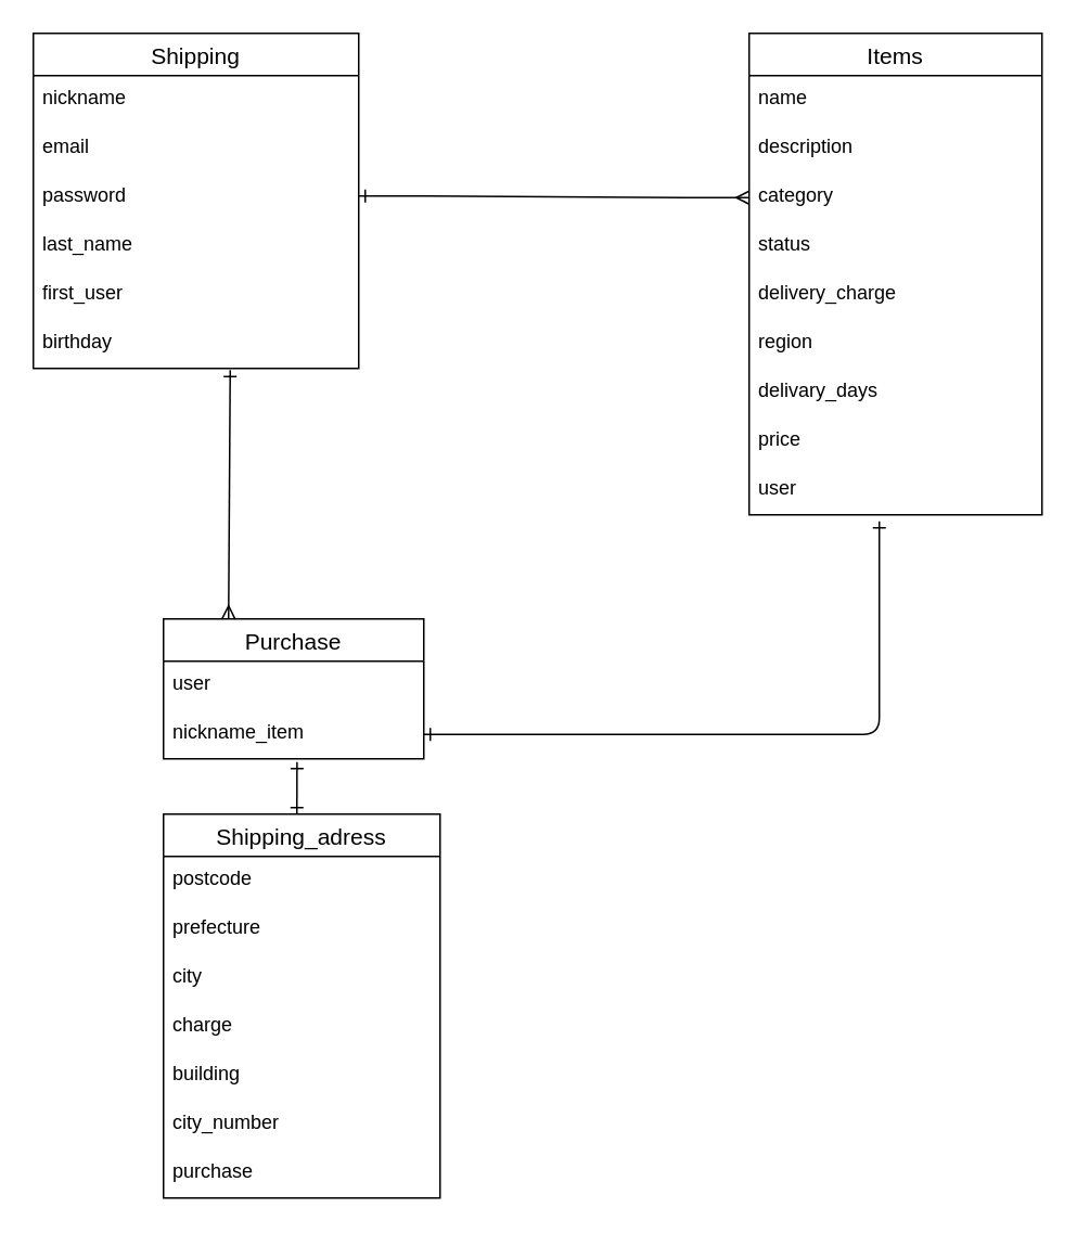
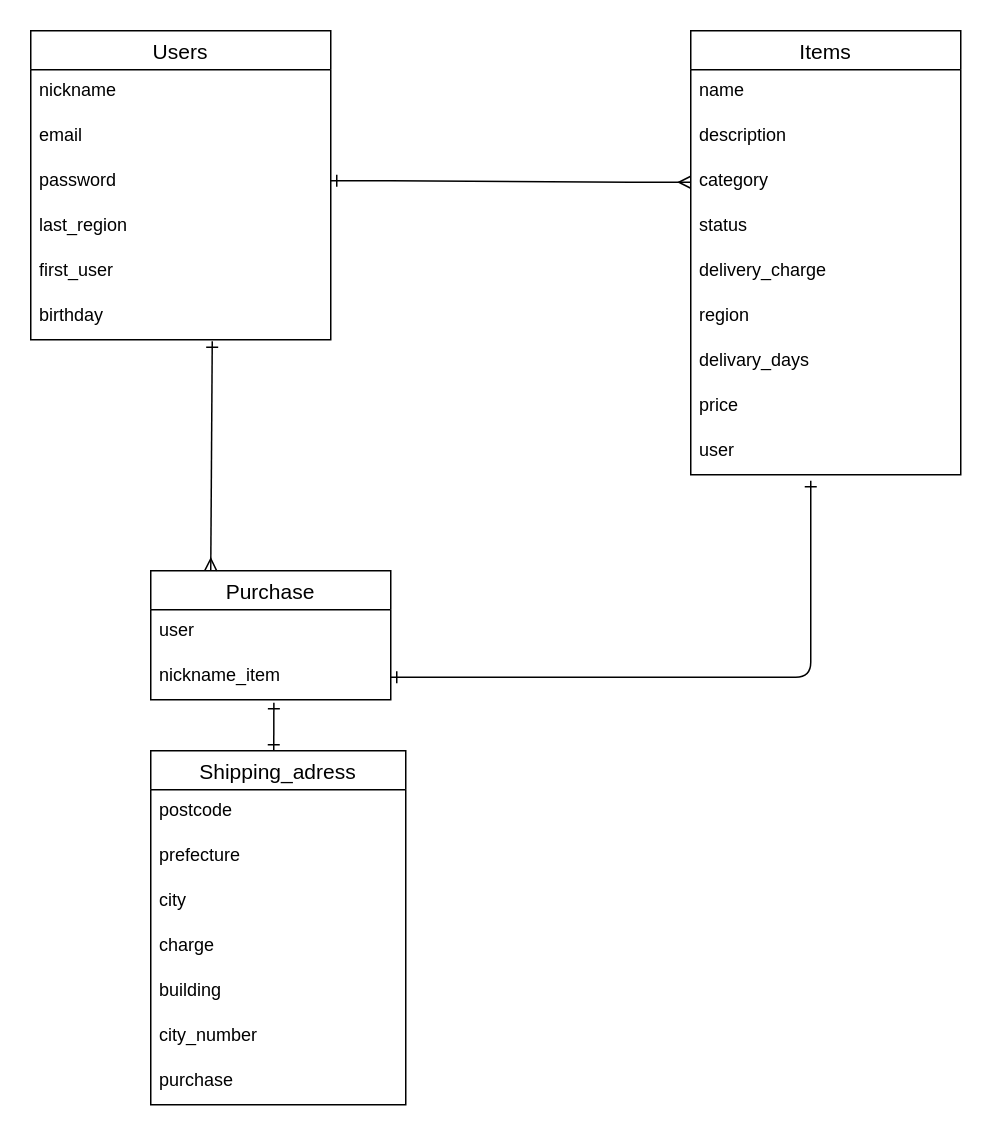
  <mxCell id="0" />
  <mxCell id="1" parent="0" />
- <mxCell id="2" value="Shipping" style="swimlane;fontStyle=0;childLayout=stackLayout;horizontal=1;startSize=26;horizontalStack=0;resizeParent=1;resizeParentMax=0;resizeLast=0;collapsible=1;marginBottom=0;align=center;fontSize=14;" vertex="1" parent="1"><mxGeometry x="20" y="20" width="200" height="206" as="geometry"><mxRectangle x="80" y="80" width="70" height="26" as="alternateBounds" /></mxGeometry></mxCell>
+ <mxCell id="2" value="Users" style="swimlane;fontStyle=0;childLayout=stackLayout;horizontal=1;startSize=26;horizontalStack=0;resizeParent=1;resizeParentMax=0;resizeLast=0;collapsible=1;marginBottom=0;align=center;fontSize=14;" vertex="1" parent="1"><mxGeometry x="20" y="20" width="200" height="206" as="geometry"><mxRectangle x="80" y="80" width="70" height="26" as="alternateBounds" /></mxGeometry></mxCell>
  <mxCell id="3" value="nickname" style="text;strokeColor=none;fillColor=none;spacingLeft=4;spacingRight=4;overflow=hidden;rotatable=0;points=[[0,0.5],[1,0.5]];portConstraint=eastwest;fontSize=12;" vertex="1" parent="2"><mxGeometry y="26" width="200" height="30" as="geometry" /></mxCell>
  <mxCell id="4" value="email" style="text;strokeColor=none;fillColor=none;spacingLeft=4;spacingRight=4;overflow=hidden;rotatable=0;points=[[0,0.5],[1,0.5]];portConstraint=eastwest;fontSize=12;" vertex="1" parent="2"><mxGeometry y="56" width="200" height="30" as="geometry" /></mxCell>
  <mxCell id="5" value="password" style="text;strokeColor=none;fillColor=none;spacingLeft=4;spacingRight=4;overflow=hidden;rotatable=0;points=[[0,0.5],[1,0.5]];portConstraint=eastwest;fontSize=12;" vertex="1" parent="2"><mxGeometry y="86" width="200" height="30" as="geometry" /></mxCell>
- <mxCell id="6" value="last_name" style="text;strokeColor=none;fillColor=none;spacingLeft=4;spacingRight=4;overflow=hidden;rotatable=0;points=[[0,0.5],[1,0.5]];portConstraint=eastwest;fontSize=12;" vertex="1" parent="2"><mxGeometry y="116" width="200" height="30" as="geometry" /></mxCell>
+ <mxCell id="6" value="last_region" style="text;strokeColor=none;fillColor=none;spacingLeft=4;spacingRight=4;overflow=hidden;rotatable=0;points=[[0,0.5],[1,0.5]];portConstraint=eastwest;fontSize=12;" vertex="1" parent="2"><mxGeometry y="116" width="200" height="30" as="geometry" /></mxCell>
  <mxCell id="7" value="first_user" style="text;strokeColor=none;fillColor=none;spacingLeft=4;spacingRight=4;overflow=hidden;rotatable=0;points=[[0,0.5],[1,0.5]];portConstraint=eastwest;fontSize=12;" vertex="1" parent="2"><mxGeometry y="146" width="200" height="30" as="geometry" /></mxCell>
  <mxCell id="8" value="birthday" style="text;strokeColor=none;fillColor=none;spacingLeft=4;spacingRight=4;overflow=hidden;rotatable=0;points=[[0,0.5],[1,0.5]];portConstraint=eastwest;fontSize=12;" vertex="1" parent="2"><mxGeometry y="176" width="200" height="30" as="geometry" /></mxCell>
  <mxCell id="9" value="Items" style="swimlane;fontStyle=0;childLayout=stackLayout;horizontal=1;startSize=26;horizontalStack=0;resizeParent=1;resizeParentMax=0;resizeLast=0;collapsible=1;marginBottom=0;align=center;fontSize=14;" vertex="1" parent="1"><mxGeometry x="460" y="20" width="180" height="296" as="geometry" /></mxCell>
  <mxCell id="10" value="name" style="text;strokeColor=none;fillColor=none;spacingLeft=4;spacingRight=4;overflow=hidden;rotatable=0;points=[[0,0.5],[1,0.5]];portConstraint=eastwest;fontSize=12;" vertex="1" parent="9"><mxGeometry y="26" width="180" height="30" as="geometry" /></mxCell>
  <mxCell id="11" value="description" style="text;strokeColor=none;fillColor=none;spacingLeft=4;spacingRight=4;overflow=hidden;rotatable=0;points=[[0,0.5],[1,0.5]];portConstraint=eastwest;fontSize=12;" vertex="1" parent="9"><mxGeometry y="56" width="180" height="30" as="geometry" /></mxCell>
  <mxCell id="12" value="category" style="text;strokeColor=none;fillColor=none;spacingLeft=4;spacingRight=4;overflow=hidden;rotatable=0;points=[[0,0.5],[1,0.5]];portConstraint=eastwest;fontSize=12;" vertex="1" parent="9"><mxGeometry y="86" width="180" height="30" as="geometry" /></mxCell>
  <mxCell id="13" value="status" style="text;strokeColor=none;fillColor=none;spacingLeft=4;spacingRight=4;overflow=hidden;rotatable=0;points=[[0,0.5],[1,0.5]];portConstraint=eastwest;fontSize=12;" vertex="1" parent="9"><mxGeometry y="116" width="180" height="30" as="geometry" /></mxCell>
  <mxCell id="14" value="delivery_charge" style="text;strokeColor=none;fillColor=none;spacingLeft=4;spacingRight=4;overflow=hidden;rotatable=0;points=[[0,0.5],[1,0.5]];portConstraint=eastwest;fontSize=12;" vertex="1" parent="9"><mxGeometry y="146" width="180" height="30" as="geometry" /></mxCell>
  <mxCell id="15" value="region" style="text;strokeColor=none;fillColor=none;spacingLeft=4;spacingRight=4;overflow=hidden;rotatable=0;points=[[0,0.5],[1,0.5]];portConstraint=eastwest;fontSize=12;" vertex="1" parent="9"><mxGeometry y="176" width="180" height="30" as="geometry" /></mxCell>
  <mxCell id="16" value="delivary_days" style="text;strokeColor=none;fillColor=none;spacingLeft=4;spacingRight=4;overflow=hidden;rotatable=0;points=[[0,0.5],[1,0.5]];portConstraint=eastwest;fontSize=12;" vertex="1" parent="9"><mxGeometry y="206" width="180" height="30" as="geometry" /></mxCell>
  <mxCell id="17" value="price" style="text;strokeColor=none;fillColor=none;spacingLeft=4;spacingRight=4;overflow=hidden;rotatable=0;points=[[0,0.5],[1,0.5]];portConstraint=eastwest;fontSize=12;" vertex="1" parent="9"><mxGeometry y="236" width="180" height="30" as="geometry" /></mxCell>
  <mxCell id="18" value="user" style="text;strokeColor=none;fillColor=none;spacingLeft=4;spacingRight=4;overflow=hidden;rotatable=0;points=[[0,0.5],[1,0.5]];portConstraint=eastwest;fontSize=12;" vertex="1" parent="9"><mxGeometry y="266" width="180" height="30" as="geometry" /></mxCell>
  <mxCell id="19" value="Purchase" style="swimlane;fontStyle=0;childLayout=stackLayout;horizontal=1;startSize=26;horizontalStack=0;resizeParent=1;resizeParentMax=0;resizeLast=0;collapsible=1;marginBottom=0;align=center;fontSize=14;" vertex="1" parent="1"><mxGeometry x="100" y="380" width="160" height="86" as="geometry" /></mxCell>
  <mxCell id="20" value="user" style="text;strokeColor=none;fillColor=none;spacingLeft=4;spacingRight=4;overflow=hidden;rotatable=0;points=[[0,0.5],[1,0.5]];portConstraint=eastwest;fontSize=12;" vertex="1" parent="19"><mxGeometry y="26" width="160" height="30" as="geometry" /></mxCell>
  <mxCell id="21" value="nickname_item" style="text;strokeColor=none;fillColor=none;spacingLeft=4;spacingRight=4;overflow=hidden;rotatable=0;points=[[0,0.5],[1,0.5]];portConstraint=eastwest;fontSize=12;" vertex="1" parent="19"><mxGeometry y="56" width="160" height="30" as="geometry" /></mxCell>
  <mxCell id="22" value="Shipping_adress" style="swimlane;fontStyle=0;childLayout=stackLayout;horizontal=1;startSize=26;horizontalStack=0;resizeParent=1;resizeParentMax=0;resizeLast=0;collapsible=1;marginBottom=0;align=center;fontSize=14;" vertex="1" parent="1"><mxGeometry x="100" y="500" width="170" height="236" as="geometry" /></mxCell>
  <mxCell id="23" value="postcode" style="text;strokeColor=none;fillColor=none;spacingLeft=4;spacingRight=4;overflow=hidden;rotatable=0;points=[[0,0.5],[1,0.5]];portConstraint=eastwest;fontSize=12;" vertex="1" parent="22"><mxGeometry y="26" width="170" height="30" as="geometry" /></mxCell>
  <mxCell id="24" value="prefecture" style="text;strokeColor=none;fillColor=none;spacingLeft=4;spacingRight=4;overflow=hidden;rotatable=0;points=[[0,0.5],[1,0.5]];portConstraint=eastwest;fontSize=12;" vertex="1" parent="22"><mxGeometry y="56" width="170" height="30" as="geometry" /></mxCell>
  <mxCell id="25" value="city" style="text;strokeColor=none;fillColor=none;spacingLeft=4;spacingRight=4;overflow=hidden;rotatable=0;points=[[0,0.5],[1,0.5]];portConstraint=eastwest;fontSize=12;" vertex="1" parent="22"><mxGeometry y="86" width="170" height="30" as="geometry" /></mxCell>
  <mxCell id="26" value="charge" style="text;strokeColor=none;fillColor=none;spacingLeft=4;spacingRight=4;overflow=hidden;rotatable=0;points=[[0,0.5],[1,0.5]];portConstraint=eastwest;fontSize=12;" vertex="1" parent="22"><mxGeometry y="116" width="170" height="30" as="geometry" /></mxCell>
  <mxCell id="27" value="building" style="text;strokeColor=none;fillColor=none;spacingLeft=4;spacingRight=4;overflow=hidden;rotatable=0;points=[[0,0.5],[1,0.5]];portConstraint=eastwest;fontSize=12;" vertex="1" parent="22"><mxGeometry y="146" width="170" height="30" as="geometry" /></mxCell>
  <mxCell id="28" value="city_number" style="text;strokeColor=none;fillColor=none;spacingLeft=4;spacingRight=4;overflow=hidden;rotatable=0;points=[[0,0.5],[1,0.5]];portConstraint=eastwest;fontSize=12;" vertex="1" parent="22"><mxGeometry y="176" width="170" height="30" as="geometry" /></mxCell>
  <mxCell id="29" value="purchase" style="text;strokeColor=none;fillColor=none;spacingLeft=4;spacingRight=4;overflow=hidden;rotatable=0;points=[[0,0.5],[1,0.5]];portConstraint=eastwest;fontSize=12;" vertex="1" parent="22"><mxGeometry y="206" width="170" height="30" as="geometry" /></mxCell>
  <mxCell id="30" value="" style="edgeStyle=entityRelationEdgeStyle;fontSize=12;html=1;endArrow=ERmany;startArrow=ERone;entryX=0;entryY=0.5;entryDx=0;entryDy=0;startFill=0;endFill=0;" edge="1" parent="1" target="12"><mxGeometry width="100" height="100" relative="1" as="geometry"><mxPoint x="220" y="120" as="sourcePoint" /><mxPoint x="320" y="20" as="targetPoint" /></mxGeometry></mxCell>
  <mxCell id="31" value="" style="fontSize=12;html=1;endArrow=ERmany;startArrow=ERone;entryX=0.25;entryY=0;entryDx=0;entryDy=0;exitX=0.605;exitY=1.033;exitDx=0;exitDy=0;exitPerimeter=0;startFill=0;endFill=0;" edge="1" parent="1" source="8" target="19"><mxGeometry width="100" height="100" relative="1" as="geometry"><mxPoint x="140" y="310" as="sourcePoint" /><mxPoint x="240" y="210" as="targetPoint" /><Array as="points" /></mxGeometry></mxCell>
  <mxCell id="32" value="" style="edgeStyle=orthogonalEdgeStyle;fontSize=12;html=1;endArrow=ERone;startArrow=ERone;exitX=1;exitY=0.5;exitDx=0;exitDy=0;endFill=0;startFill=0;" edge="1" parent="1" source="21"><mxGeometry width="100" height="100" relative="1" as="geometry"><mxPoint x="440" y="446" as="sourcePoint" /><mxPoint x="540" y="320" as="targetPoint" /><Array as="points"><mxPoint x="540" y="451" /></Array></mxGeometry></mxCell>
  <mxCell id="33" value="" style="fontSize=12;html=1;endArrow=ERone;startArrow=ERone;entryX=0.513;entryY=1.067;entryDx=0;entryDy=0;entryPerimeter=0;startFill=0;endFill=0;" edge="1" parent="1" target="21"><mxGeometry width="100" height="100" relative="1" as="geometry"><mxPoint x="182" y="500" as="sourcePoint" /><mxPoint x="180" y="475" as="targetPoint" /></mxGeometry></mxCell>
